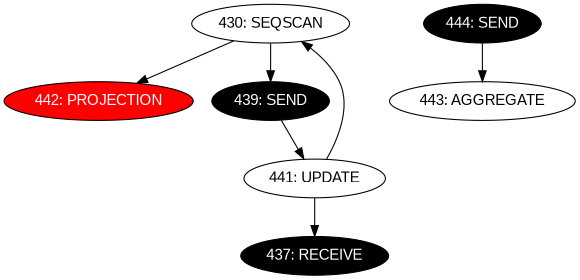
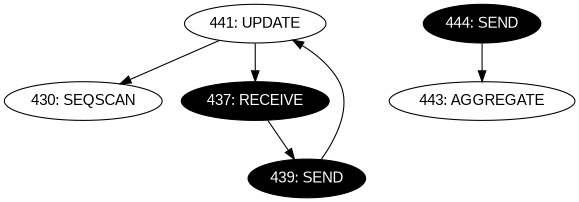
  digraph {
    fontname="Liberation Sans"
    node [fontname="Liberation Sans" fontcolor=white style=filled]
    edge [fontname="Liberation Sans"]
    n1 [label="430: SEQSCAN" fontcolor="" style=""]
-   n2 [fillcolor=red label="442: PROJECTION"]
    n3 [label="441: UPDATE" fontcolor="" style=""]
    n4 [fillcolor=black label="437: RECEIVE"]
    n5 [fillcolor=black label="439: SEND"]
    n6 [label="443: AGGREGATE" fontcolor="" style=""]
    n7 [fillcolor=black label="444: SEND"]
-   n1 -> n2
    n3 -> n1
    n3 -> n4
-   n1 -> n5
+   n4 -> n5
    n5 -> n3
    n7 -> n6
  }
